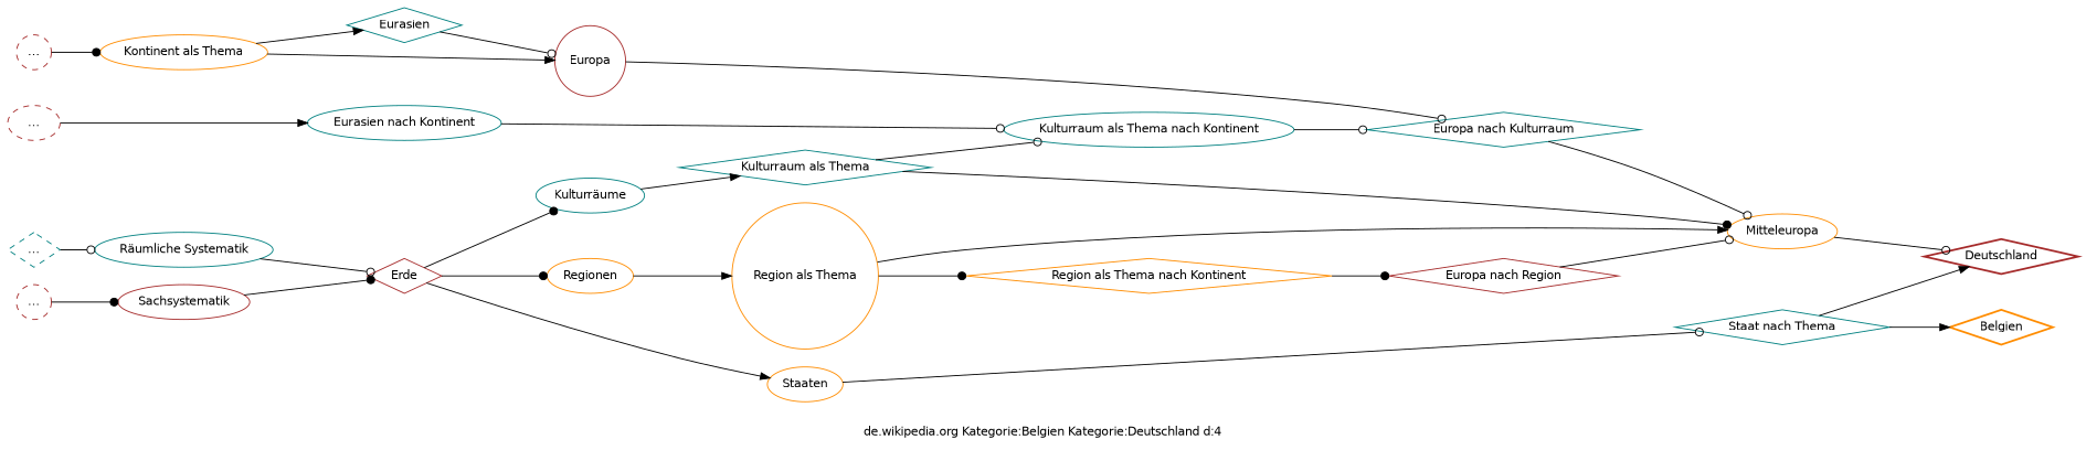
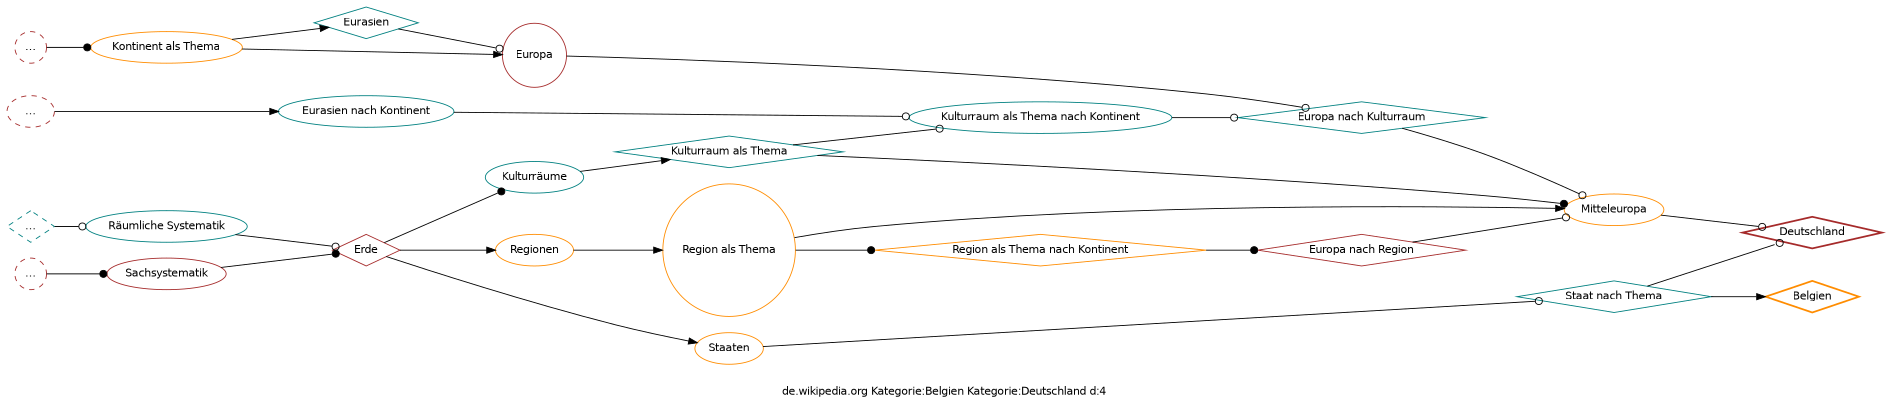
  digraph {
    fontname="DejaVu Sans"
    fontsize=12
    label="de.wikipedia.org Kategorie:Belgien Kategorie:Deutschland d:4"
    rankdir=LR
    splines=true
    node [color=teal fontname="DejaVu Sans" fontsize=12 shape=diamond]
    edge [arrowhead=odot]
    Deutschland [color=brown style=bold]
    Belgien [color=darkorange style=bold]
    n3 [color=brown label="…" shape=ellipse style=dashed]
    n4 [label="…" style=dashed]
    n5 [color=brown label="…" shape=circle style=dashed]
    n6 [color=brown label="…" shape=circle style=dashed]
    n7 [label="Eurasien nach Kontinent" shape=ellipse]
    "Räumliche Systematik" [shape=ellipse]
    Sachsystematik [color=brown shape=ellipse]
    "Kontinent als Thema" [color=darkorange shape=ellipse]
    "Kulturraum als Thema nach Kontinent" [shape=ellipse]
    Erde [color=brown]
    Eurasien
    Europa [color=brown shape=circle]
    Staaten [color=darkorange shape=ellipse]
    n16 [label="Staat nach Thema"]
    "Europa nach Kulturraum"
    Mitteleuropa [color=darkorange shape=ellipse]
    "Europa nach Region" [color=brown]
    "Region als Thema" [color=darkorange shape=circle]
    "Region als Thema nach Kontinent" [color=darkorange]
    "Kulturräume" [shape=ellipse]
    "Kulturraum als Thema"
    Regionen [color=darkorange shape=ellipse]
    subgraph sub_1 {
      rank=max
      Deutschland
      Belgien
    }
    subgraph sub_2 {
      rank=min
      n3
      n4
      n5
      n6
    }
    n3 -> n7 [arrowhead=normal]
    n4 -> "Räumliche Systematik"
    n5 -> Sachsystematik [arrowhead=dot]
    n6 -> "Kontinent als Thema" [arrowhead=dot]
    n7 -> "Kulturraum als Thema nach Kontinent"
    "Räumliche Systematik" -> Erde
    Sachsystematik -> Erde [arrowhead=dot]
    "Kontinent als Thema" -> Eurasien [arrowhead=normal]
    "Kontinent als Thema" -> Europa [arrowhead=normal]
    "Kulturraum als Thema nach Kontinent" -> "Europa nach Kulturraum"
    Erde -> Staaten [arrowhead=normal]
    Erde -> "Kulturräume" [arrowhead=dot]
-   Erde -> Regionen [arrowhead=dot]
+   Erde -> Regionen [arrowhead=normal]
    Eurasien -> Europa
    Europa -> "Europa nach Kulturraum"
    Staaten -> n16
-   n16 -> Deutschland [arrowhead=normal]
+   n16 -> Deutschland
    n16 -> Belgien [arrowhead=normal]
    "Europa nach Kulturraum" -> Mitteleuropa
    Mitteleuropa -> Deutschland
    "Europa nach Region" -> Mitteleuropa
    "Region als Thema" -> Mitteleuropa [arrowhead=normal]
    "Region als Thema" -> "Region als Thema nach Kontinent" [arrowhead=dot]
    "Region als Thema nach Kontinent" -> "Europa nach Region" [arrowhead=dot]
    "Kulturräume" -> "Kulturraum als Thema" [arrowhead=normal]
    "Kulturraum als Thema" -> "Kulturraum als Thema nach Kontinent"
    "Kulturraum als Thema" -> Mitteleuropa [arrowhead=dot]
    Regionen -> "Region als Thema" [arrowhead=normal]
  }
